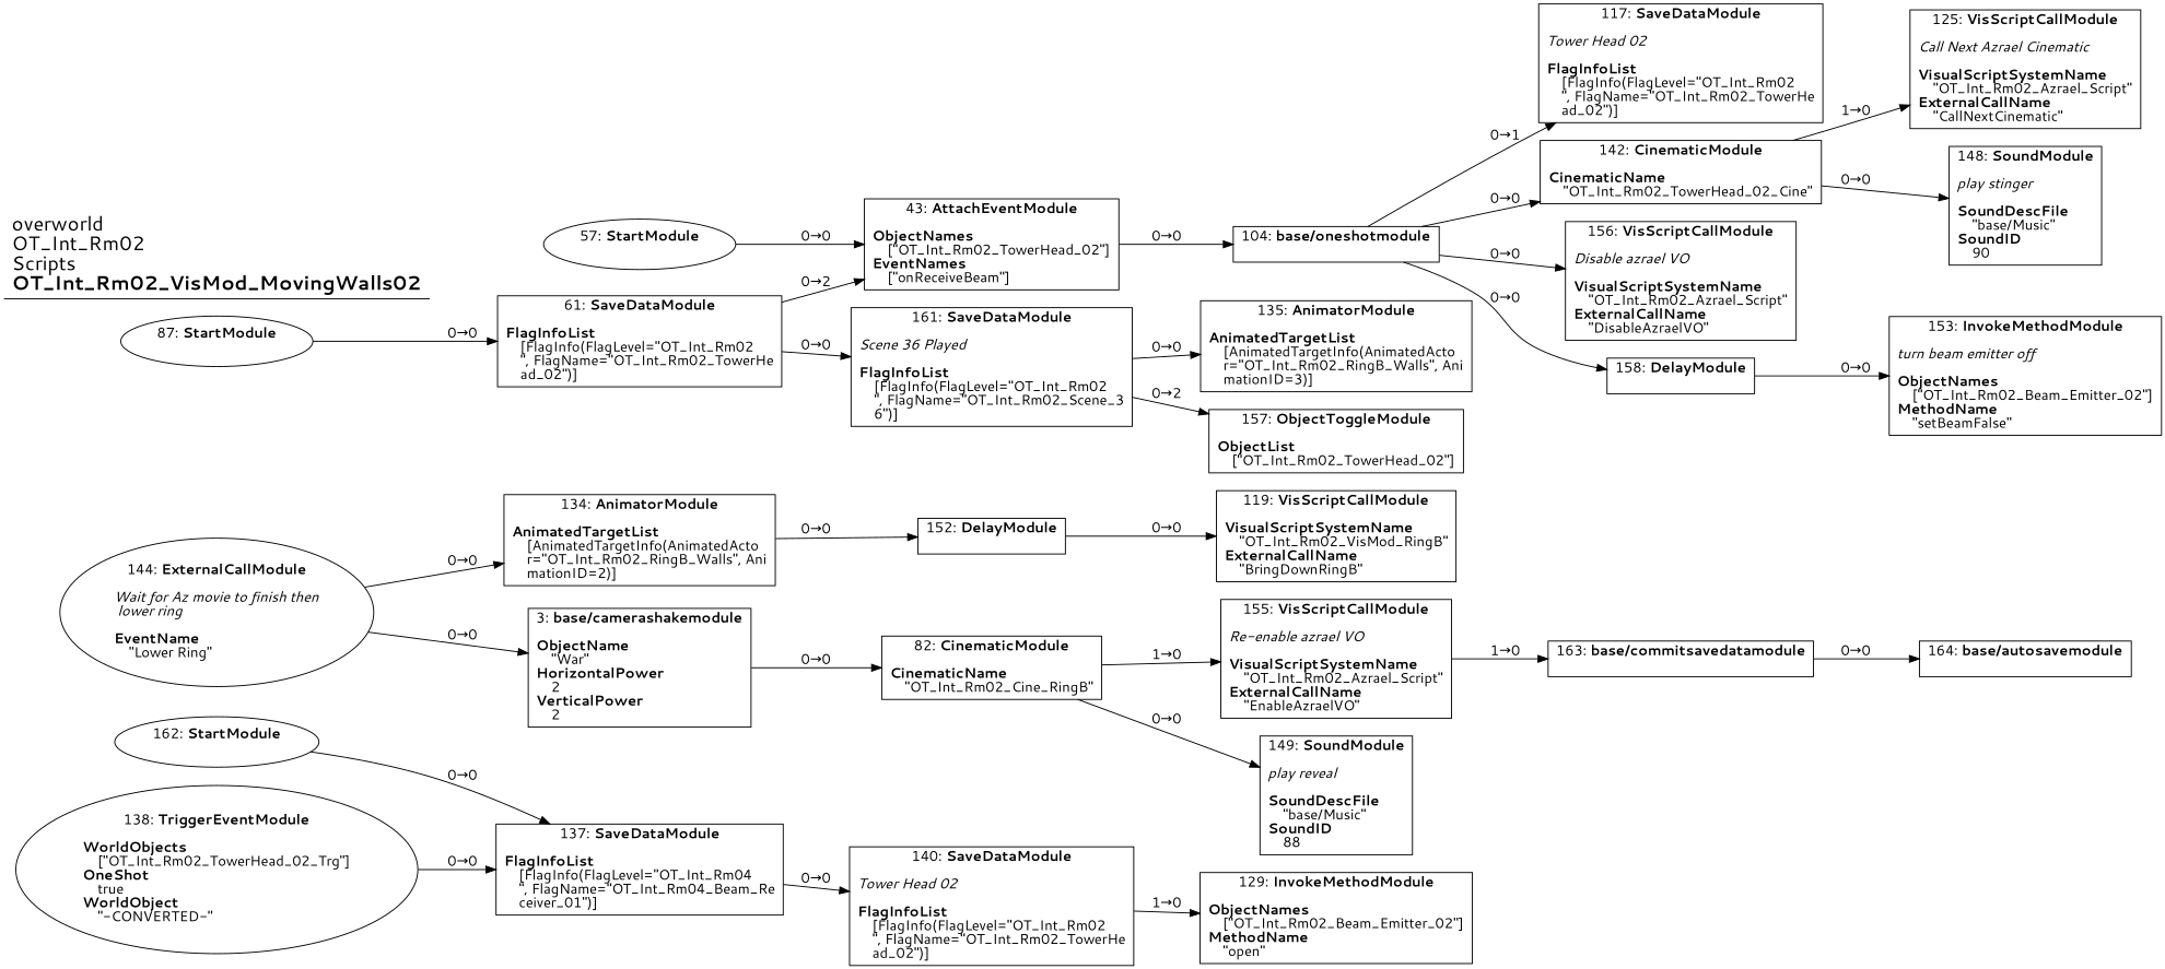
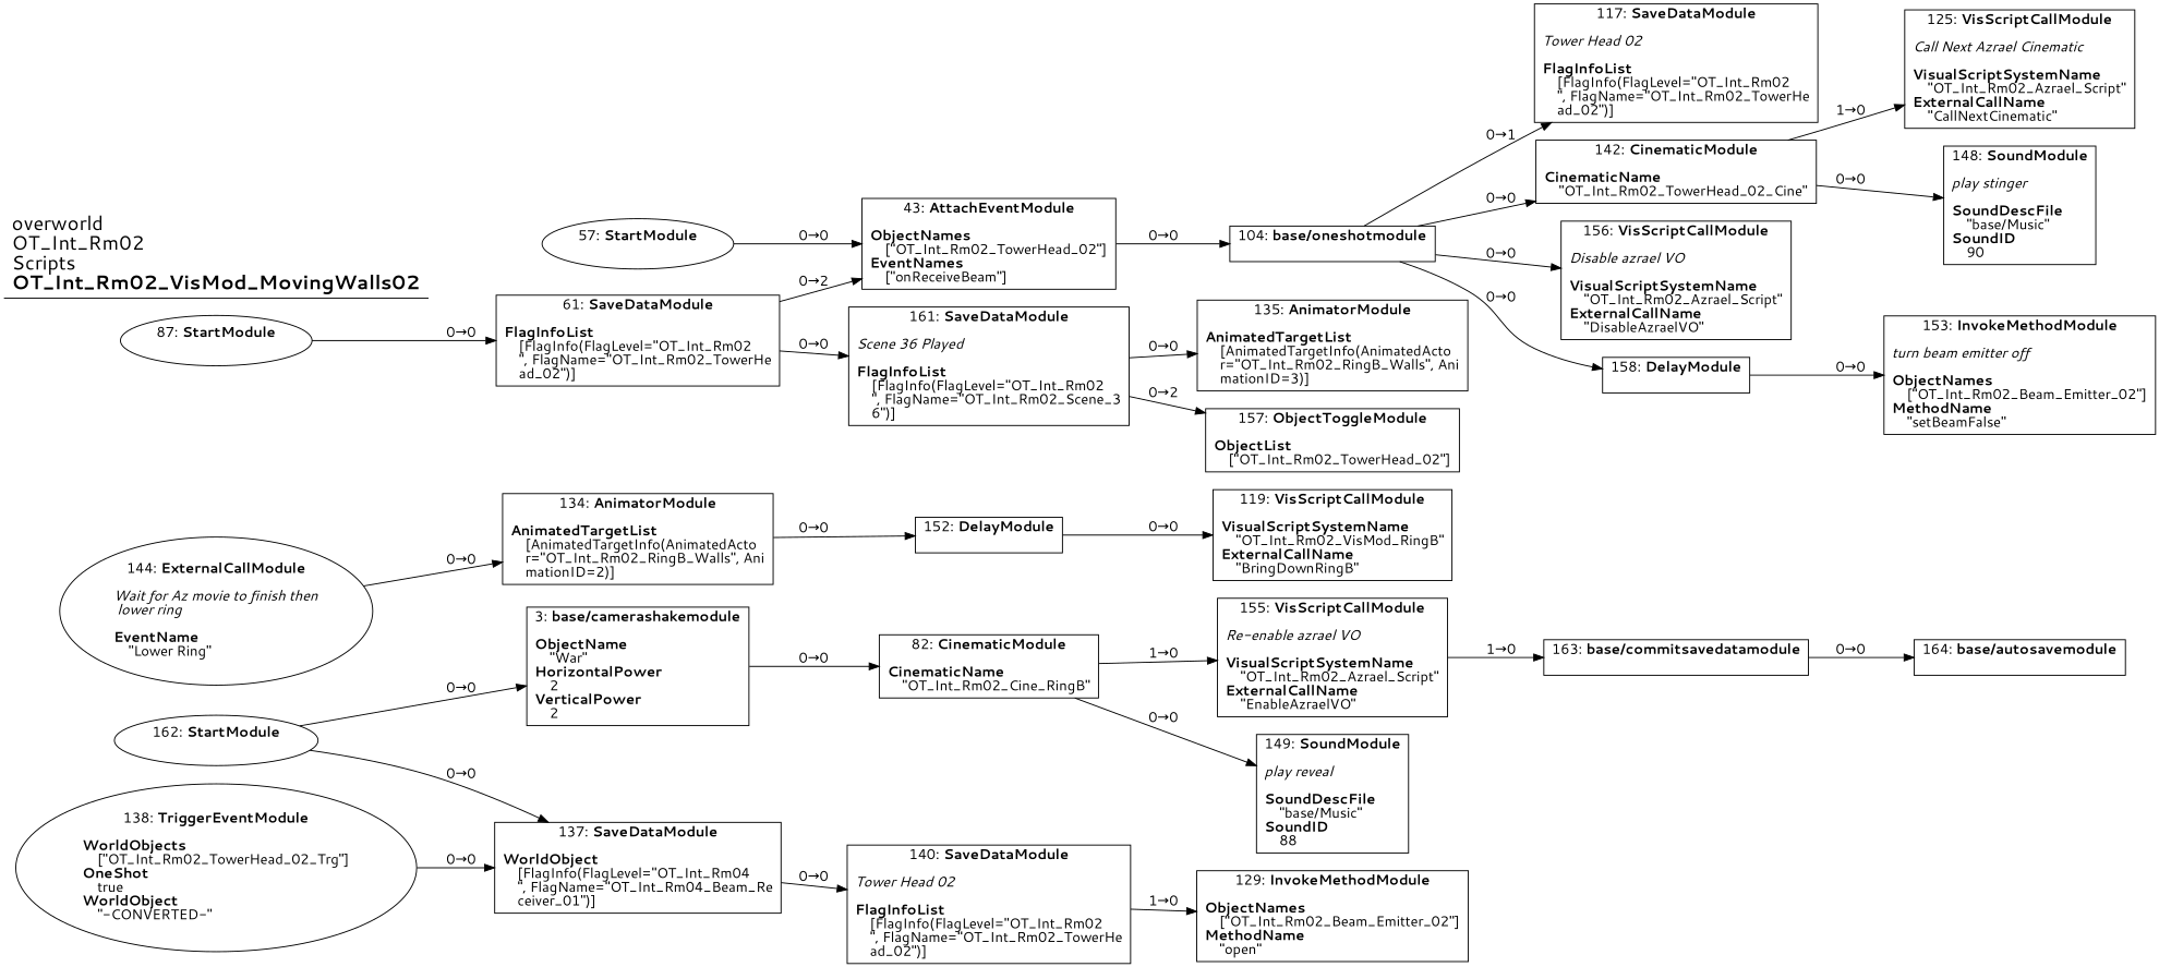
  digraph {
    fontname="Segoe UI"
    rankdir=LR
    splines=spline
    node [fontname="Segoe UI" shape=box]
    edge [fontname="Segoe UI"]
    n1 [label=<3: <b>base/camerashakemodule</b><br/><br/><b>ObjectName</b><br align="left"/>    &quot;War&quot;<br align="left"/><b>HorizontalPower</b><br align="left"/>    2<br align="left"/><b>VerticalPower</b><br align="left"/>    2<br align="left"/>>]
    n2 [label=<82: <b>CinematicModule</b><br/><br/><b>CinematicName</b><br align="left"/>    &quot;OT_Int_Rm02_Cine_RingB&quot;<br align="left"/>>]
    n3 [label=<149: <b>SoundModule</b><br/><br/><i>play reveal<br align="left"/></i><br align="left"/><b>SoundDescFile</b><br align="left"/>    &quot;base/Music&quot;<br align="left"/><b>SoundID</b><br align="left"/>    88<br align="left"/>>]
    n4 [label=<155: <b>VisScriptCallModule</b><br/><br/><i>Re-enable azrael VO<br align="left"/></i><br align="left"/><b>VisualScriptSystemName</b><br align="left"/>    &quot;OT_Int_Rm02_Azrael_Script&quot;<br align="left"/><b>ExternalCallName</b><br align="left"/>    &quot;EnableAzraelVO&quot;<br align="left"/>>]
    n5 [label=<163: <b>base/commitsavedatamodule</b><br/><br/>>]
    n6 [label=<164: <b>base/autosavemodule</b><br/><br/>>]
    n7 [label=<43: <b>AttachEventModule</b><br/><br/><b>ObjectNames</b><br align="left"/>    [&quot;OT_Int_Rm02_TowerHead_02&quot;]<br align="left"/><b>EventNames</b><br align="left"/>    [&quot;onReceiveBeam&quot;]<br align="left"/>>]
    n8 [label=<104: <b>base/oneshotmodule</b><br/><br/>>]
    n9 [label=<117: <b>SaveDataModule</b><br/><br/><i>Tower Head 02<br align="left"/></i><br align="left"/><b>FlagInfoList</b><br align="left"/>    [FlagInfo(FlagLevel=&quot;OT_Int_Rm02<br align="left"/>    &quot;, FlagName=&quot;OT_Int_Rm02_TowerHe<br align="left"/>    ad_02&quot;)]<br align="left"/>>]
    n10 [label=<142: <b>CinematicModule</b><br/><br/><b>CinematicName</b><br align="left"/>    &quot;OT_Int_Rm02_TowerHead_02_Cine&quot;<br align="left"/>>]
    n11 [label=<156: <b>VisScriptCallModule</b><br/><br/><i>Disable azrael VO<br align="left"/></i><br align="left"/><b>VisualScriptSystemName</b><br align="left"/>    &quot;OT_Int_Rm02_Azrael_Script&quot;<br align="left"/><b>ExternalCallName</b><br align="left"/>    &quot;DisableAzraelVO&quot;<br align="left"/>>]
    n12 [label=<158: <b>DelayModule</b><br/><br/>>]
    n13 [label=<125: <b>VisScriptCallModule</b><br/><br/><i>Call Next Azrael Cinematic<br align="left"/></i><br align="left"/><b>VisualScriptSystemName</b><br align="left"/>    &quot;OT_Int_Rm02_Azrael_Script&quot;<br align="left"/><b>ExternalCallName</b><br align="left"/>    &quot;CallNextCinematic&quot;<br align="left"/>>]
    n14 [label=<148: <b>SoundModule</b><br/><br/><i>play stinger<br align="left"/></i><br align="left"/><b>SoundDescFile</b><br align="left"/>    &quot;base/Music&quot;<br align="left"/><b>SoundID</b><br align="left"/>    90<br align="left"/>>]
    n15 [label=<153: <b>InvokeMethodModule</b><br/><br/><i>turn beam emitter off<br align="left"/></i><br align="left"/><b>ObjectNames</b><br align="left"/>    [&quot;OT_Int_Rm02_Beam_Emitter_02&quot;]<br align="left"/><b>MethodName</b><br align="left"/>    &quot;setBeamFalse&quot;<br align="left"/>>]
    n16 [label=<57: <b>StartModule</b><br/><br/>> shape=oval]
    n17 [label=<61: <b>SaveDataModule</b><br/><br/><b>FlagInfoList</b><br align="left"/>    [FlagInfo(FlagLevel=&quot;OT_Int_Rm02<br align="left"/>    &quot;, FlagName=&quot;OT_Int_Rm02_TowerHe<br align="left"/>    ad_02&quot;)]<br align="left"/>>]
    n18 [label=<161: <b>SaveDataModule</b><br/><br/><i>Scene 36 Played<br align="left"/></i><br align="left"/><b>FlagInfoList</b><br align="left"/>    [FlagInfo(FlagLevel=&quot;OT_Int_Rm02<br align="left"/>    &quot;, FlagName=&quot;OT_Int_Rm02_Scene_3<br align="left"/>    6&quot;)]<br align="left"/>>]
    n19 [label=<135: <b>AnimatorModule</b><br/><br/><b>AnimatedTargetList</b><br align="left"/>    [AnimatedTargetInfo(AnimatedActo<br align="left"/>    r=&quot;OT_Int_Rm02_RingB_Walls&quot;, Ani<br align="left"/>    mationID=3)]<br align="left"/>>]
    n20 [label=<157: <b>ObjectToggleModule</b><br/><br/><b>ObjectList</b><br align="left"/>    [&quot;OT_Int_Rm02_TowerHead_02&quot;]<br align="left"/>>]
    n21 [label=<87: <b>StartModule</b><br/><br/>> shape=oval]
    n22 [label=<119: <b>VisScriptCallModule</b><br/><br/><b>VisualScriptSystemName</b><br align="left"/>    &quot;OT_Int_Rm02_VisMod_RingB&quot;<br align="left"/><b>ExternalCallName</b><br align="left"/>    &quot;BringDownRingB&quot;<br align="left"/>>]
    n23 [label=<129: <b>InvokeMethodModule</b><br/><br/><b>ObjectNames</b><br align="left"/>    [&quot;OT_Int_Rm02_Beam_Emitter_02&quot;]<br align="left"/><b>MethodName</b><br align="left"/>    &quot;open&quot;<br align="left"/>>]
    n24 [label=<134: <b>AnimatorModule</b><br/><br/><b>AnimatedTargetList</b><br align="left"/>    [AnimatedTargetInfo(AnimatedActo<br align="left"/>    r=&quot;OT_Int_Rm02_RingB_Walls&quot;, Ani<br align="left"/>    mationID=2)]<br align="left"/>>]
    n25 [label=<152: <b>DelayModule</b><br/><br/>>]
-   n26 [label=<137: <b>SaveDataModule</b><br/><br/><b>FlagInfoList</b><br align="left"/>    [FlagInfo(FlagLevel=&quot;OT_Int_Rm04<br align="left"/>    &quot;, FlagName=&quot;OT_Int_Rm04_Beam_Re<br align="left"/>    ceiver_01&quot;)]<br align="left"/>>]
+   n26 [label=<137: <b>SaveDataModule</b><br/><br/><b>WorldObject</b><br align="left"/>    [FlagInfo(FlagLevel=&quot;OT_Int_Rm04<br align="left"/>    &quot;, FlagName=&quot;OT_Int_Rm04_Beam_Re<br align="left"/>    ceiver_01&quot;)]<br align="left"/>>]
    n27 [label=<140: <b>SaveDataModule</b><br/><br/><i>Tower Head 02<br align="left"/></i><br align="left"/><b>FlagInfoList</b><br align="left"/>    [FlagInfo(FlagLevel=&quot;OT_Int_Rm02<br align="left"/>    &quot;, FlagName=&quot;OT_Int_Rm02_TowerHe<br align="left"/>    ad_02&quot;)]<br align="left"/>>]
    n28 [label=<138: <b>TriggerEventModule</b><br/><br/><b>WorldObjects</b><br align="left"/>    [&quot;OT_Int_Rm02_TowerHead_02_Trg&quot;]<br align="left"/><b>OneShot</b><br align="left"/>    true<br align="left"/><b>WorldObject</b><br align="left"/>    &quot;-CONVERTED-&quot;<br align="left"/>> shape=oval]
    n29 [label=<144: <b>ExternalCallModule</b><br/><br/><i>Wait for Az movie to finish then<br align="left"/> lower ring<br align="left"/></i><br align="left"/><b>EventName</b><br align="left"/>    &quot;Lower Ring&quot;<br align="left"/>> shape=oval]
    n30 [label=<162: <b>StartModule</b><br/><br/>> shape=oval]
    n31 [label=<<font point-size="20">overworld<br align="left"/>OT_Int_Rm02<br align="left"/>Scripts<br align="left"/><b>OT_Int_Rm02_VisMod_MovingWalls02</b><br align="left"/></font>> shape=underline]
    n1 -> n2 [label="0→0"]
    n2 -> n3 [label="0→0"]
    n2 -> n4 [label="1→0"]
    n4 -> n5 [label="1→0"]
    n5 -> n6 [label="0→0"]
    n7 -> n8 [label="0→0"]
    n8 -> n9 [label="0→1"]
    n8 -> n10 [label="0→0"]
    n8 -> n11 [label="0→0"]
    n8 -> n12 [label="0→0"]
    n10 -> n13 [label="1→0"]
    n10 -> n14 [label="0→0"]
    n12 -> n15 [label="0→0"]
    n16 -> n7 [label="0→0"]
    n17 -> n7 [label="0→2"]
    n17 -> n18 [label="0→0"]
    n18 -> n19 [label="0→0"]
    n18 -> n20 [label="0→2"]
    n21 -> n17 [label="0→0"]
    n24 -> n25 [label="0→0"]
    n25 -> n22 [label="0→0"]
    n26 -> n27 [label="0→0"]
    n27 -> n23 [label="1→0"]
    n28 -> n26 [label="0→0"]
-   n29 -> n1 [label="0→0"]
+   n30 -> n1 [label="0→0"]
    n29 -> n24 [label="0→0"]
    n30 -> n26 [label="0→0"]
  }
